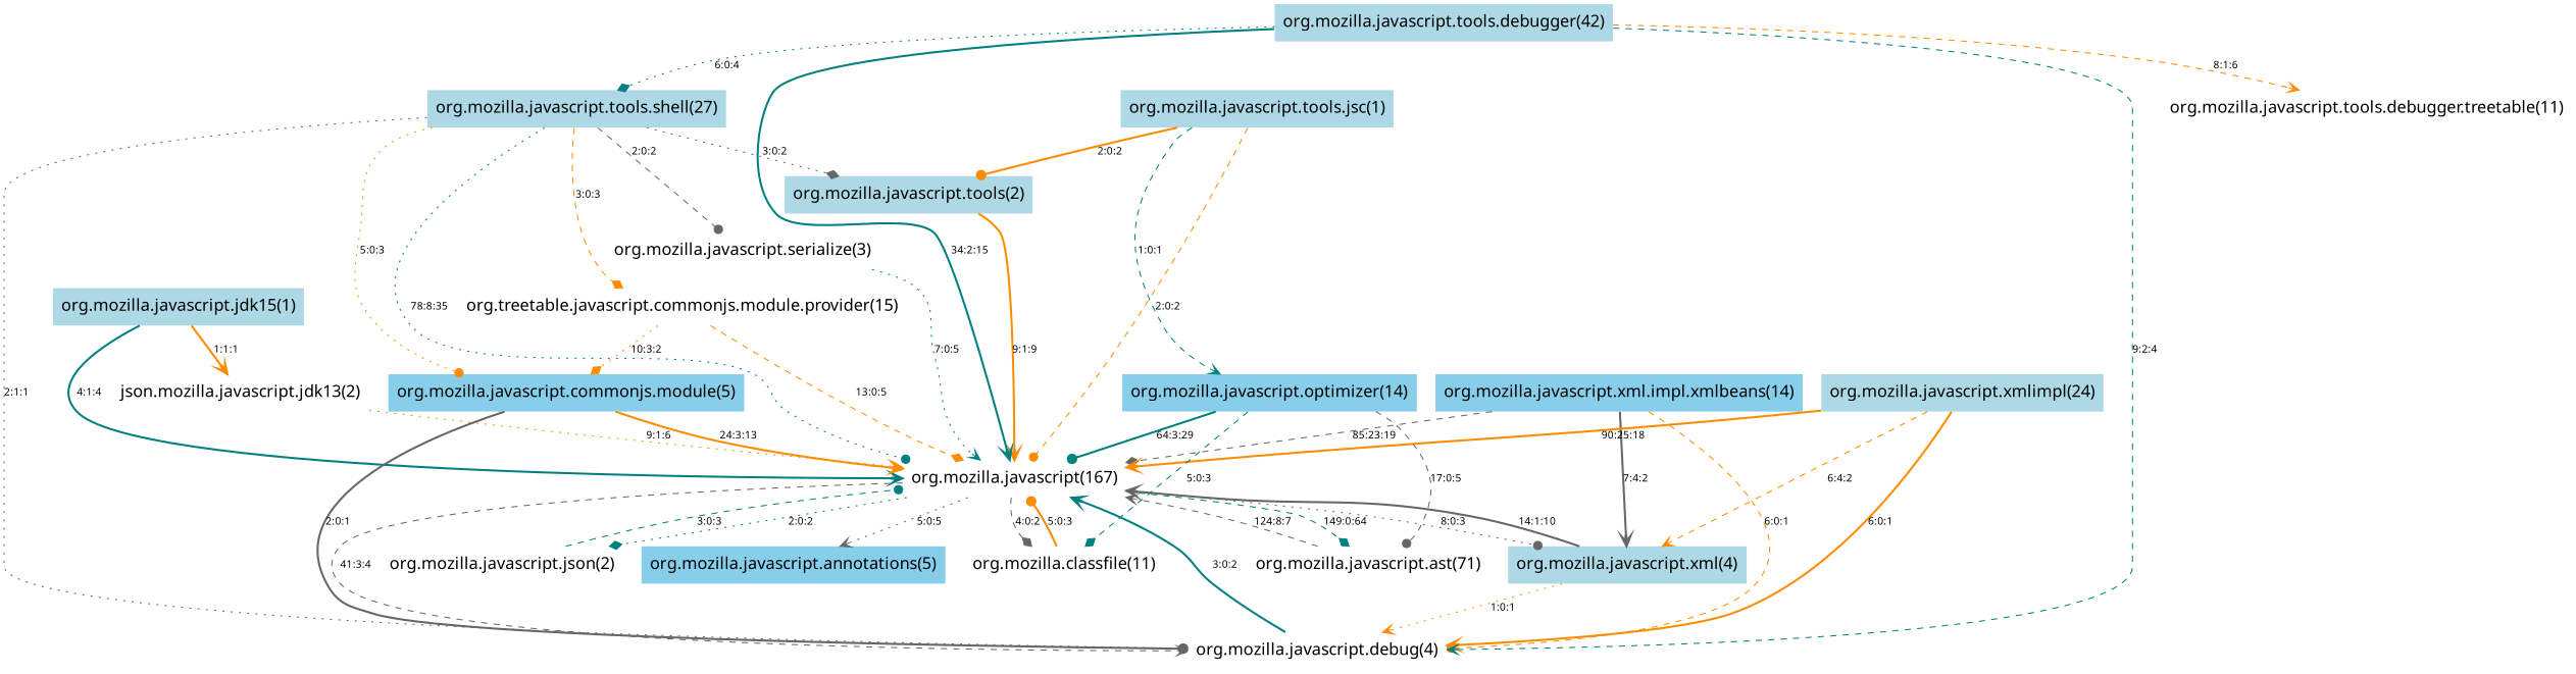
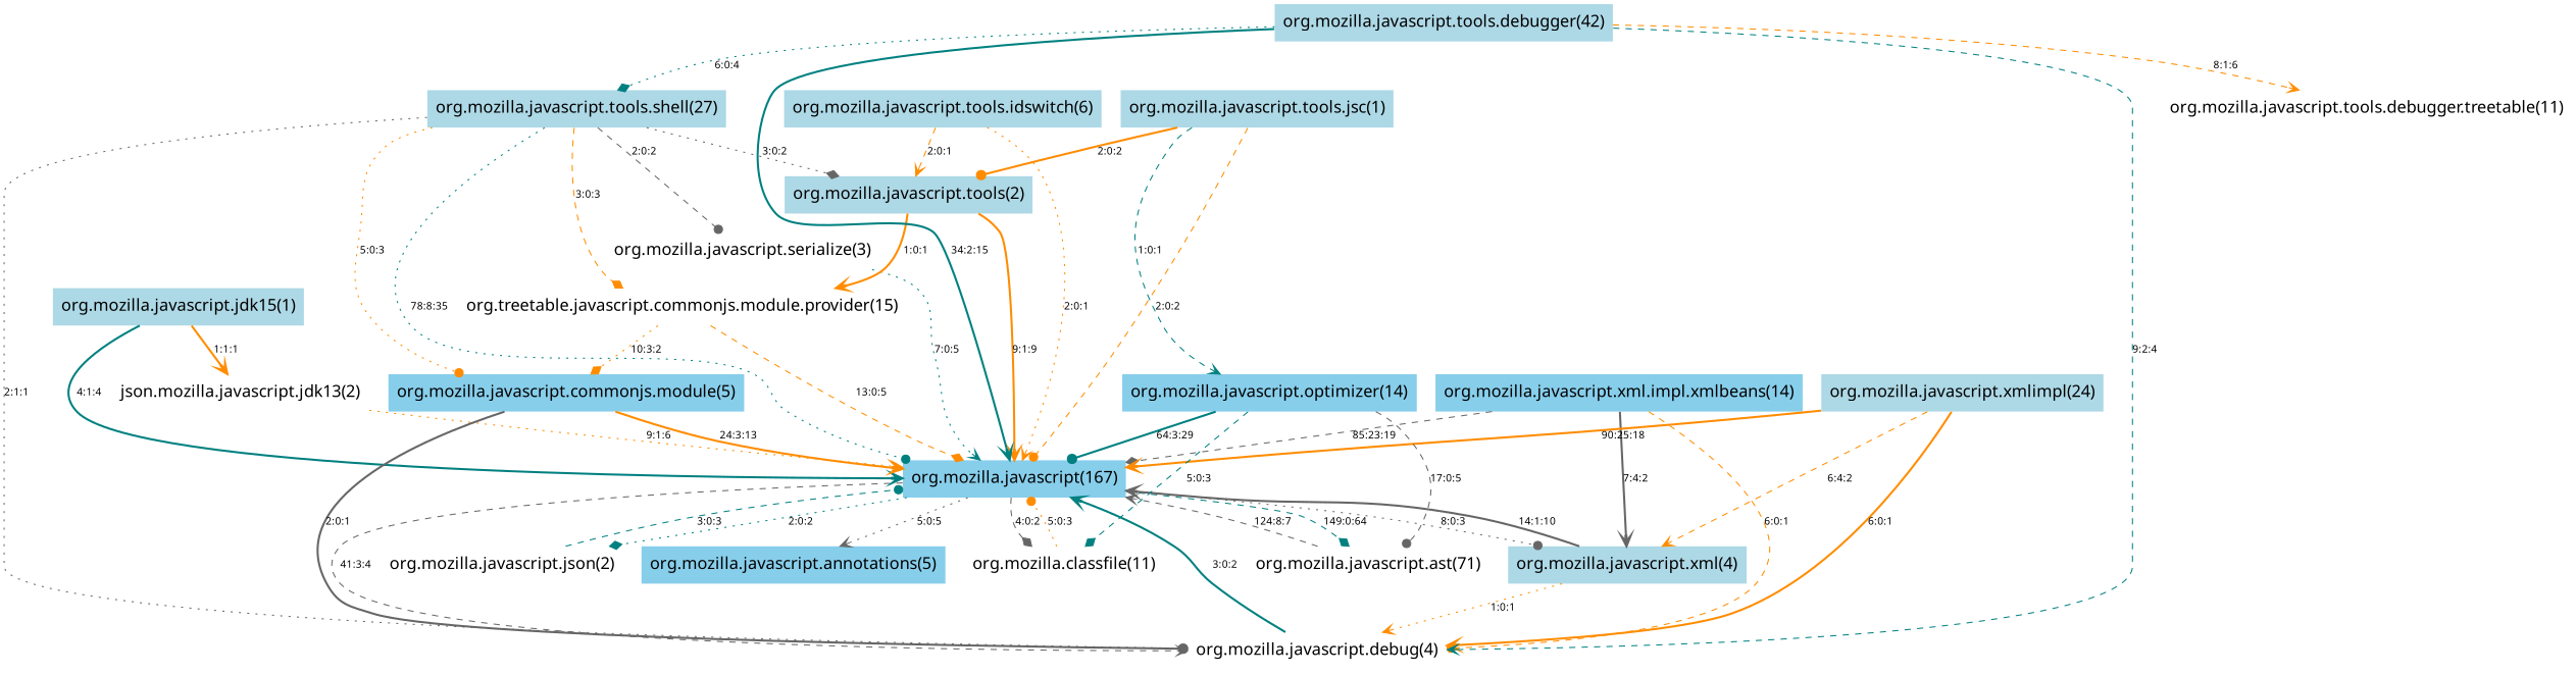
  digraph {
    node [color=gray40 fillcolor=white fontname=Skia fontsize=16 shape=plaintext style=filled]
    edge [arrowhead=vee color=darkorange fontname=Skia fontsize=10 style=dashed]
    n1 [label="org.mozilla.javascript.serialize(3)"]
-   n2 [color=deeppink label="org.mozilla.javascript(167)"]
+   n2 [color=deeppink fillcolor=skyblue label="org.mozilla.javascript(167)"]
    n3 [label="org.mozilla.javascript.ast(71)"]
    n4 [fillcolor=skyblue label="org.mozilla.javascript.annotations(5)"]
    n5 [color=deeppink fillcolor=lightblue label="org.mozilla.javascript.xml(4)"]
    n6 [color=deeppink label="org.mozilla.classfile(11)"]
    n7 [label="org.mozilla.javascript.debug(4)"]
    n8 [label="org.mozilla.javascript.json(2)"]
    n9 [color=deeppink label="org.mozilla.javascript.tools.debugger.treetable(11)"]
    n10 [fillcolor=lightblue label="org.mozilla.javascript.jdk15(1)"]
    n11 [label="json.mozilla.javascript.jdk13(2)"]
    n12 [color=deeppink label="org.treetable.javascript.commonjs.module.provider(15)"]
    n13 [fillcolor=skyblue label="org.mozilla.javascript.commonjs.module(5)"]
    n14 [fillcolor=lightblue label="org.mozilla.javascript.tools(2)"]
    n15 [fillcolor=skyblue label="org.mozilla.javascript.xml.impl.xmlbeans(14)"]
    n16 [fillcolor=lightblue label="org.mozilla.javascript.xmlimpl(24)"]
    n17 [color=deeppink fillcolor=lightblue label="org.mozilla.javascript.tools.jsc(1)"]
    n18 [color=deeppink fillcolor=skyblue label="org.mozilla.javascript.optimizer(14)"]
    n19 [color=deeppink fillcolor=lightblue label="org.mozilla.javascript.tools.debugger(42)"]
    n20 [color=deeppink fillcolor=lightblue label="org.mozilla.javascript.tools.shell(27)"]
+   n21 [fillcolor=lightblue label="org.mozilla.javascript.tools.idswitch(6)"]
    n1 -> n2 [color=teal label="7:0:5" style=dotted]
    n2 -> n3 [arrowhead=diamond color=teal label="149:0:64"]
    n2 -> n4 [color=gray40 label="5:0:5" style=dotted]
    n2 -> n5 [arrowhead=dot color=gray40 label="8:0:3" style=dotted]
    n2 -> n6 [arrowhead=diamond color=gray40 label="4:0:2"]
    n2 -> n7 [color=gray40 label="41:3:4"]
    n2 -> n8 [arrowhead=diamond color=teal label="2:0:2" style=dotted]
    n3 -> n2 [color=gray40 label="124:8:7"]
    n5 -> n2 [color=gray40 label="14:1:10" style=bold]
    n5 -> n7 [label="1:0:1" style=dotted]
-   n6 -> n2 [arrowhead=dot label="5:0:3" style=bold]
+   n6 -> n2 [arrowhead=dot label="5:0:3" style=dotted]
    n7 -> n2 [color=teal label="3:0:2" style=bold]
    n8 -> n2 [arrowhead=dot color=teal label="3:0:3"]
    n10 -> n2 [color=teal label="4:1:4" style=bold]
    n10 -> n11 [label="1:1:1" style=bold]
    n11 -> n2 [label="9:1:6" style=dotted]
    n12 -> n2 [arrowhead=diamond label="13:0:5"]
    n12 -> n13 [arrowhead=diamond label="10:3:2" style=dotted]
    n13 -> n2 [label="24:3:13" style=bold]
    n13 -> n7 [arrowhead=dot color=gray40 label="2:0:1" style=bold]
    n14 -> n2 [label="9:1:9" style=bold]
+   n14 -> n12 [label="1:0:1" style=bold]
    n15 -> n2 [arrowhead=diamond color=gray40 label="85:23:19"]
    n15 -> n5 [color=gray40 label="7:4:2" style=bold]
    n15 -> n7 [arrowhead=dot label="6:0:1"]
    n16 -> n2 [label="90:25:18" style=bold]
    n16 -> n5 [label="6:4:2"]
    n16 -> n7 [label="6:0:1" style=bold]
    n17 -> n2 [arrowhead=dot label="2:0:2"]
    n17 -> n14 [arrowhead=dot label="2:0:2" style=bold]
    n17 -> n18 [color=teal label="1:0:1"]
    n18 -> n2 [arrowhead=dot color=teal label="64:3:29" style=bold]
    n18 -> n3 [arrowhead=dot color=gray40 label="17:0:5"]
    n18 -> n6 [arrowhead=diamond color=teal label="5:0:3"]
    n19 -> n2 [color=teal label="34:2:15" style=bold]
    n19 -> n7 [color=teal label="9:2:4"]
    n19 -> n9 [label="8:1:6"]
    n19 -> n20 [arrowhead=diamond color=teal label="6:0:4" style=dotted]
    n20 -> n1 [arrowhead=dot color=gray40 label="2:0:2"]
    n20 -> n2 [arrowhead=dot color=teal label="78:8:35" style=dotted]
    n20 -> n7 [arrowhead=dot color=gray40 label="2:1:1" style=dotted]
    n20 -> n12 [arrowhead=diamond label="3:0:3"]
    n20 -> n13 [arrowhead=dot label="5:0:3" style=dotted]
    n20 -> n14 [arrowhead=diamond color=gray40 label="3:0:2" style=dotted]
+   n21 -> n2 [label="2:0:1" style=dotted]
+   n21 -> n14 [label="2:0:1"]
  }
